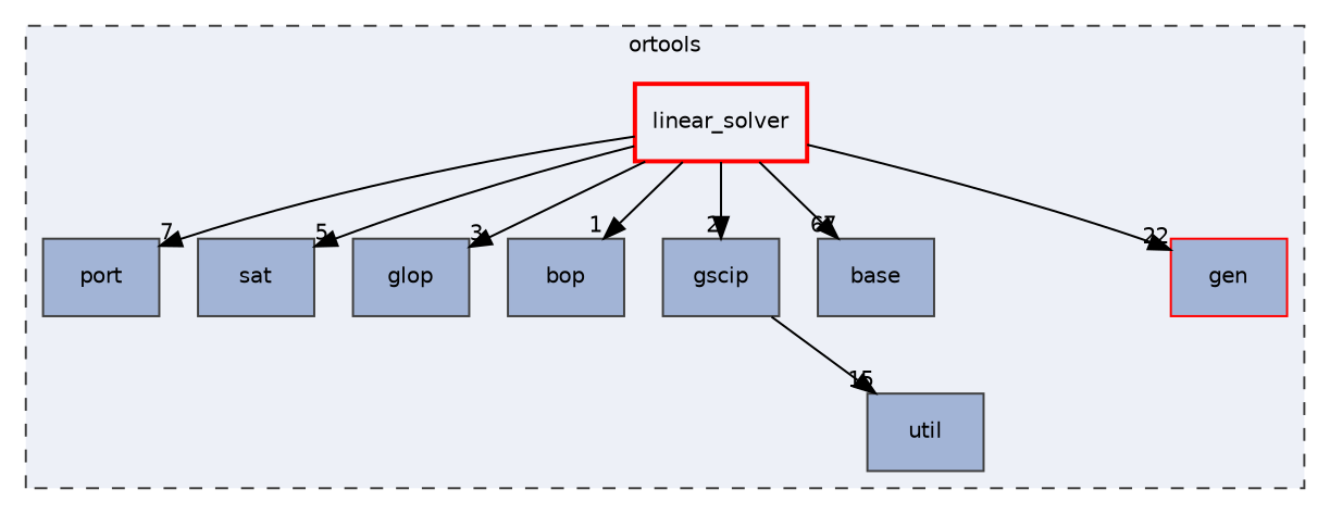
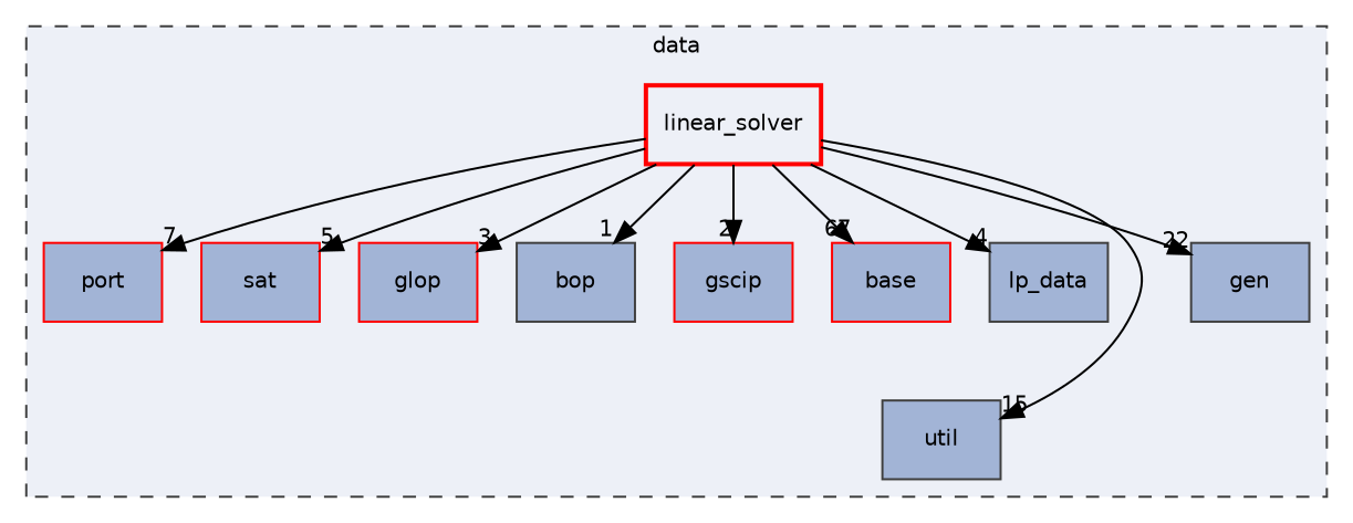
  digraph {
    compound=true
    node [color=grey25 fillcolor="#a2b4d6" fontname=Helvetica fontsize=10 shape=box style="filled,"]
    edge [fontname=Helvetica fontsize=10 labeldistance=1.5 labelfontname=Helvetica labelfontsize=10]
-   n1 [label=port]
-   n2 [label=sat]
-   n3 [label=glop]
+   n1 [color=red label=port]
+   n2 [color=red label=sat]
+   n3 [color=red label=glop]
    n4 [label=bop]
-   n5 [label=gscip]
-   n6 [label=base]
+   n5 [color=red label=gscip]
+   n6 [color=red label=base]
+   n7 [label=lp_data]
    n8 [label=util]
-   n9 [color=red label=gen]
+   n9 [label=gen]
    n10 [color=red fillcolor="#edf0f7" label=linear_solver style="filled,bold,"]
    subgraph cluster_1 {
      bgcolor="#edf0f7"
      fontname=Helvetica
      fontsize=10
-     label=ortools
+     label=data
      pencolor=grey25
      style="filled,dashed,"
      n1
      n2
      n3
      n4
      n5
      n6
+     n7
      n8
      n9
      n10
    }
    n10 -> n1 [headlabel=7]
    n10 -> n2 [headlabel=5]
    n10 -> n3 [headlabel=3]
    n10 -> n4 [headlabel=1]
    n10 -> n5 [headlabel=2]
    n10 -> n6 [headlabel=67]
-   n5 -> n8 [headlabel=15]
+   n10 -> n7 [headlabel=4]
+   n10 -> n8 [headlabel=15]
    n10 -> n9 [headlabel=22]
  }
